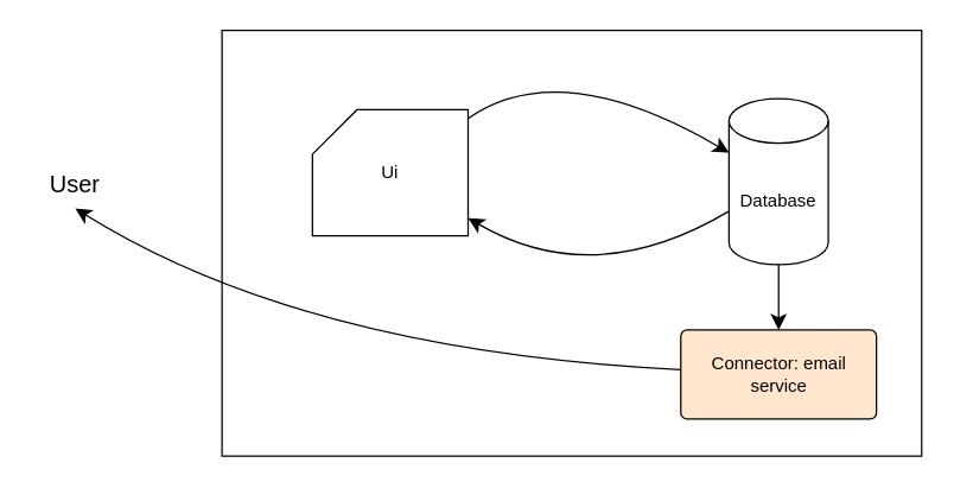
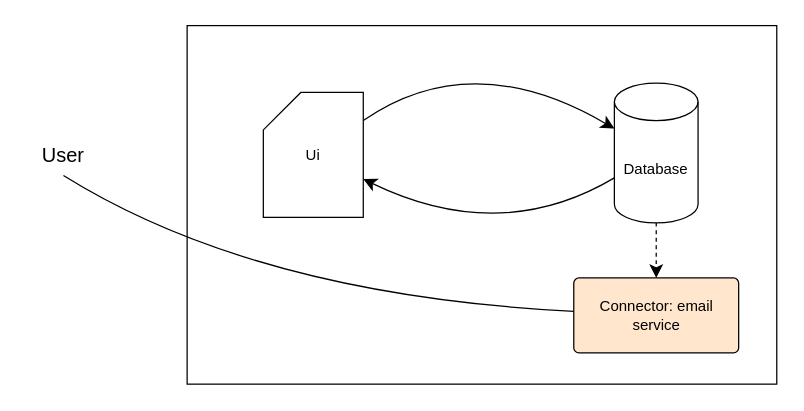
  <mxCell id="0" />
  <mxCell id="1" parent="0" />
  <mxCell id="2" value="" style="rounded=0;whiteSpace=wrap;html=1;" parent="1" vertex="1"><mxGeometry x="149" y="20" width="472" height="287" as="geometry" /></mxCell>
  <mxCell id="3" value="User" style="text;html=1;align=center;verticalAlign=middle;whiteSpace=wrap;rounded=0;fontSize=16;" parent="1" vertex="1"><mxGeometry x="20" y="107" width="60" height="33" as="geometry" /></mxCell>
  <mxCell id="4" style="edgeStyle=none;curved=1;rounded=0;orthogonalLoop=1;jettySize=auto;html=1;fontSize=12;startSize=8;endSize=8;" parent="1" source="6" target="10" edge="1"><mxGeometry relative="1" as="geometry"><Array as="points"><mxPoint x="400" y="196" /></Array></mxGeometry></mxCell>
- <mxCell id="5" value="" style="edgeStyle=none;curved=1;rounded=0;orthogonalLoop=1;jettySize=auto;html=1;fontSize=12;startSize=8;endSize=8;" parent="1" source="6" target="8" edge="1"><mxGeometry relative="1" as="geometry" /></mxCell>
+ <mxCell id="5" value="" style="edgeStyle=none;curved=1;rounded=0;orthogonalLoop=1;jettySize=auto;html=1;fontSize=12;startSize=8;endSize=8;dashed=1;" parent="1" source="6" target="8" edge="1"><mxGeometry relative="1" as="geometry" /></mxCell>
  <mxCell id="6" value="Database" style="shape=cylinder3;whiteSpace=wrap;html=1;boundedLbl=1;backgroundOutline=1;size=15;" parent="1" vertex="1"><mxGeometry x="491" y="66" width="67" height="112" as="geometry" /></mxCell>
- <mxCell id="7" style="edgeStyle=none;curved=1;rounded=0;orthogonalLoop=1;jettySize=auto;html=1;entryX=0.5;entryY=1;entryDx=0;entryDy=0;fontSize=12;startSize=8;endSize=8;" parent="1" source="8" target="3" edge="1"><mxGeometry relative="1" as="geometry"><Array as="points"><mxPoint x="204" y="236" /></Array></mxGeometry></mxCell>
+ <mxCell id="7" style="edgeStyle=none;curved=1;rounded=0;orthogonalLoop=1;jettySize=auto;html=1;entryX=0.5;entryY=1;entryDx=0;entryDy=0;fontSize=12;startSize=8;endSize=8;endArrow=none;" parent="1" source="8" target="3" edge="1"><mxGeometry relative="1" as="geometry"><Array as="points"><mxPoint x="204" y="236" /></Array></mxGeometry></mxCell>
  <mxCell id="8" value="Connector: email service" style="rounded=1;whiteSpace=wrap;html=1;arcSize=7;fillColor=#ffe6cc;" parent="1" vertex="1"><mxGeometry x="458.5" y="222" width="132" height="60" as="geometry" /></mxCell>
  <mxCell id="9" style="edgeStyle=none;curved=1;rounded=0;orthogonalLoop=1;jettySize=auto;html=1;fontSize=12;startSize=8;endSize=8;" parent="1" source="10" target="6" edge="1"><mxGeometry relative="1" as="geometry"><Array as="points"><mxPoint x="377" y="36" /></Array></mxGeometry></mxCell>
- <mxCell id="10" value="Ui" style="shape=card;whiteSpace=wrap;html=1;" parent="1" vertex="1"><mxGeometry x="210" y="73.5" width="105" height="85" as="geometry" /></mxCell>
+ <mxCell id="10" value="Ui" style="shape=card;whiteSpace=wrap;html=1;" parent="1" vertex="1"><mxGeometry x="210" y="73.5" width="80" height="100" as="geometry" /></mxCell>
